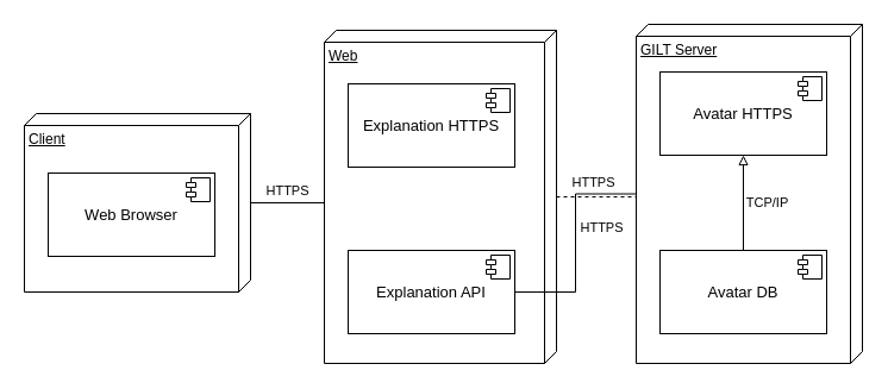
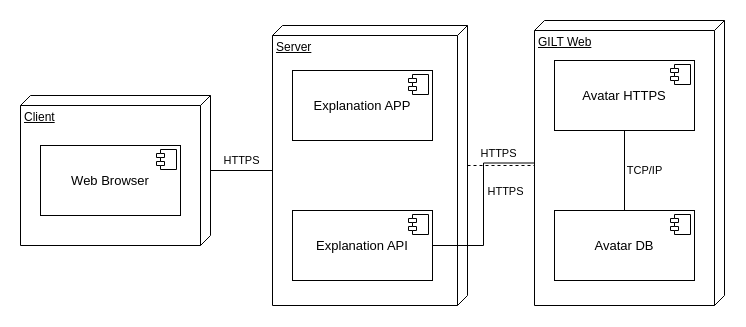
  <mxCell id="0" />
  <mxCell id="1" parent="0" />
- <mxCell id="2" value="Web" style="verticalAlign=top;align=left;spacingTop=8;spacingLeft=2;spacingRight=12;shape=cube;size=10;direction=south;fontStyle=4;html=1;strokeColor=#000000;" parent="1" vertex="1"><mxGeometry x="272" y="25" width="195" height="280" as="geometry" /></mxCell>
+ <mxCell id="2" value="Server" style="verticalAlign=top;align=left;spacingTop=8;spacingLeft=2;spacingRight=12;shape=cube;size=10;direction=south;fontStyle=4;html=1;strokeColor=#000000;" parent="1" vertex="1"><mxGeometry x="272" y="25" width="195" height="280" as="geometry" /></mxCell>
  <mxCell id="3" value="HTTPS" style="edgeStyle=orthogonalEdgeStyle;rounded=0;orthogonalLoop=1;jettySize=auto;html=1;endArrow=none;endFill=0;entryX=0;entryY=0;entryDx=145;entryDy=195;entryPerimeter=0;" parent="1" source="4" target="2" edge="1"><mxGeometry x="0.015" y="10" relative="1" as="geometry"><mxPoint x="244" y="180" as="targetPoint" /><mxPoint as="offset" /></mxGeometry></mxCell>
  <mxCell id="4" value="Client" style="verticalAlign=top;align=left;spacingTop=8;spacingLeft=2;spacingRight=12;shape=cube;size=10;direction=south;fontStyle=4;html=1;strokeColor=#000000;" parent="1" vertex="1"><mxGeometry x="20" y="95" width="190" height="150" as="geometry" /></mxCell>
  <mxCell id="5" value="HTTPS" style="edgeStyle=orthogonalEdgeStyle;rounded=0;orthogonalLoop=1;jettySize=auto;html=1;entryX=0;entryY=0;entryDx=145;entryDy=190;entryPerimeter=0;endArrow=none;endFill=0;dashed=1;" parent="1" source="2" target="6" edge="1"><mxGeometry x="-0.075" y="12" relative="1" as="geometry"><mxPoint as="offset" /></mxGeometry></mxCell>
- <mxCell id="6" value="&lt;div&gt;GILT Server&lt;/div&gt;" style="verticalAlign=top;align=left;spacingTop=8;spacingLeft=2;spacingRight=12;shape=cube;size=10;direction=south;fontStyle=4;html=1;strokeColor=#000000;" parent="1" vertex="1"><mxGeometry x="534" y="20" width="190" height="285" as="geometry" /></mxCell>
- <mxCell id="7" value="&lt;p style=&quot;margin: 0px ; margin-top: 6px ; text-align: center&quot;&gt;&lt;font style=&quot;font-size: 13px&quot;&gt;&lt;br&gt;&lt;/font&gt;&lt;/p&gt;&lt;p style=&quot;margin: 0px ; margin-top: 6px ; text-align: center&quot;&gt;&lt;font style=&quot;font-size: 13px&quot;&gt;Explanation HTTPS&lt;/font&gt;&lt;/p&gt;" style="align=left;overflow=fill;html=1;" parent="1" vertex="1"><mxGeometry x="292" y="70" width="140" height="70" as="geometry" /></mxCell>
+ <mxCell id="6" value="&lt;div&gt;GILT Web&lt;/div&gt;" style="verticalAlign=top;align=left;spacingTop=8;spacingLeft=2;spacingRight=12;shape=cube;size=10;direction=south;fontStyle=4;html=1;strokeColor=#000000;" parent="1" vertex="1"><mxGeometry x="534" y="20" width="190" height="285" as="geometry" /></mxCell>
+ <mxCell id="7" value="&lt;p style=&quot;margin: 0px ; margin-top: 6px ; text-align: center&quot;&gt;&lt;font style=&quot;font-size: 13px&quot;&gt;&lt;br&gt;&lt;/font&gt;&lt;/p&gt;&lt;p style=&quot;margin: 0px ; margin-top: 6px ; text-align: center&quot;&gt;&lt;font style=&quot;font-size: 13px&quot;&gt;Explanation APP&lt;/font&gt;&lt;/p&gt;" style="align=left;overflow=fill;html=1;" parent="1" vertex="1"><mxGeometry x="292" y="70" width="140" height="70" as="geometry" /></mxCell>
  <mxCell id="8" value="" style="shape=component;jettyWidth=8;jettyHeight=4;" parent="7" vertex="1"><mxGeometry x="1" width="20" height="20" relative="1" as="geometry"><mxPoint x="-24" y="4" as="offset" /></mxGeometry></mxCell>
  <mxCell id="9" value="HTTPS" style="edgeStyle=orthogonalEdgeStyle;rounded=0;orthogonalLoop=1;jettySize=auto;html=1;endArrow=none;endFill=0;" parent="1" source="10" target="6" edge="1"><mxGeometry x="0.143" y="-22" relative="1" as="geometry"><mxPoint as="offset" /></mxGeometry></mxCell>
  <mxCell id="10" value="&lt;p style=&quot;margin: 0px ; margin-top: 6px ; text-align: center&quot;&gt;&lt;font style=&quot;font-size: 13px&quot;&gt;&lt;br&gt;&lt;/font&gt;&lt;/p&gt;&lt;p style=&quot;margin: 0px ; margin-top: 6px ; text-align: center&quot;&gt;&lt;font style=&quot;font-size: 13px&quot;&gt;Explanation API&lt;/font&gt;&lt;/p&gt;" style="align=left;overflow=fill;html=1;" parent="1" vertex="1"><mxGeometry x="292" y="210" width="140" height="70" as="geometry" /></mxCell>
  <mxCell id="11" value="" style="shape=component;jettyWidth=8;jettyHeight=4;" parent="10" vertex="1"><mxGeometry x="1" width="20" height="20" relative="1" as="geometry"><mxPoint x="-24" y="4" as="offset" /></mxGeometry></mxCell>
  <mxCell id="12" value="&lt;p style=&quot;margin: 0px ; margin-top: 6px ; text-align: center&quot;&gt;&lt;font style=&quot;font-size: 13px&quot;&gt;&lt;br&gt;&lt;/font&gt;&lt;/p&gt;&lt;p style=&quot;margin: 0px ; margin-top: 6px ; text-align: center&quot;&gt;&lt;font style=&quot;font-size: 13px&quot;&gt;Avatar HTTPS&lt;br&gt;&lt;/font&gt;&lt;/p&gt;" style="align=left;overflow=fill;html=1;" parent="1" vertex="1"><mxGeometry x="554" y="60" width="140" height="70" as="geometry" /></mxCell>
  <mxCell id="13" value="" style="shape=component;jettyWidth=8;jettyHeight=4;" parent="12" vertex="1"><mxGeometry x="1" width="20" height="20" relative="1" as="geometry"><mxPoint x="-24" y="4" as="offset" /></mxGeometry></mxCell>
- <mxCell id="14" value="TCP/IP" style="edgeStyle=orthogonalEdgeStyle;rounded=0;orthogonalLoop=1;jettySize=auto;html=1;endArrow=block;endFill=0;" parent="1" source="15" target="12" edge="1"><mxGeometry y="-20" relative="1" as="geometry"><mxPoint as="offset" /></mxGeometry></mxCell>
+ <mxCell id="14" value="TCP/IP" style="edgeStyle=orthogonalEdgeStyle;rounded=0;orthogonalLoop=1;jettySize=auto;html=1;endArrow=none;endFill=0;" parent="1" source="15" target="12" edge="1"><mxGeometry y="-20" relative="1" as="geometry"><mxPoint as="offset" /></mxGeometry></mxCell>
  <mxCell id="15" value="&lt;p style=&quot;margin: 0px ; margin-top: 6px ; text-align: center&quot;&gt;&lt;font style=&quot;font-size: 13px&quot;&gt;&lt;br&gt;&lt;/font&gt;&lt;/p&gt;&lt;p style=&quot;margin: 0px ; margin-top: 6px ; text-align: center&quot;&gt;&lt;font style=&quot;font-size: 13px&quot;&gt;Avatar DB&lt;/font&gt;&lt;/p&gt;" style="align=left;overflow=fill;html=1;" parent="1" vertex="1"><mxGeometry x="554" y="210" width="140" height="70" as="geometry" /></mxCell>
  <mxCell id="16" value="" style="shape=component;jettyWidth=8;jettyHeight=4;" parent="15" vertex="1"><mxGeometry x="1" width="20" height="20" relative="1" as="geometry"><mxPoint x="-24" y="4" as="offset" /></mxGeometry></mxCell>
  <mxCell id="17" value="&lt;p style=&quot;margin: 0px ; margin-top: 6px ; text-align: center&quot;&gt;&lt;font style=&quot;font-size: 13px&quot;&gt;&lt;br&gt;&lt;/font&gt;&lt;/p&gt;&lt;p style=&quot;margin: 0px ; margin-top: 6px ; text-align: center&quot;&gt;&lt;font style=&quot;font-size: 13px&quot;&gt;Web Browser&lt;br&gt;&lt;/font&gt;&lt;/p&gt;" style="align=left;overflow=fill;html=1;" parent="1" vertex="1"><mxGeometry x="40" y="145" width="140" height="70" as="geometry" /></mxCell>
  <mxCell id="18" value="" style="shape=component;jettyWidth=8;jettyHeight=4;" parent="17" vertex="1"><mxGeometry x="1" width="20" height="20" relative="1" as="geometry"><mxPoint x="-24" y="4" as="offset" /></mxGeometry></mxCell>
